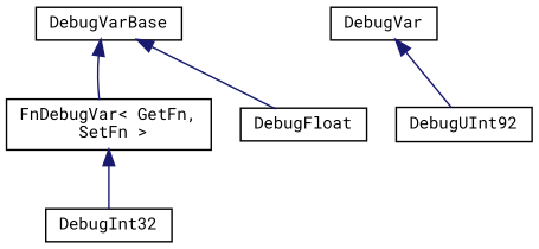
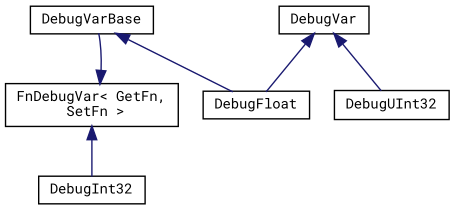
  digraph {
    fontname="Roboto Mono"
    rankdir=TB
    node [color=black fillcolor=white fontname="Roboto Mono" fontsize=10 shape=record style=filled]
    edge [color=midnightblue dir=back fontname="Roboto Mono" fontsize=10 labelfontname=Helvetica labelfontsize=10 style=solid]
    n1 [height=0.2 label=DebugVarBase width=0.4]
    n2 [height=0.2 label="FnDebugVar\< GetFn,\l SetFn \>" width=0.4]
    n3 [height=0.2 label=DebugFloat width=0.4]
    n4 [height=0.2 label=DebugVar width=0.4]
-   n5 [height=0.2 label=DebugUInt92 width=0.4]
+   n5 [height=0.2 label=DebugUInt32 width=0.4]
    n6 [height=0.2 label=DebugInt32 width=0.4]
-   n1 -> n2
+   n2 -> n1
    n1 -> n3
    n2 -> n6
+   n4 -> n3
    n4 -> n5
  }
